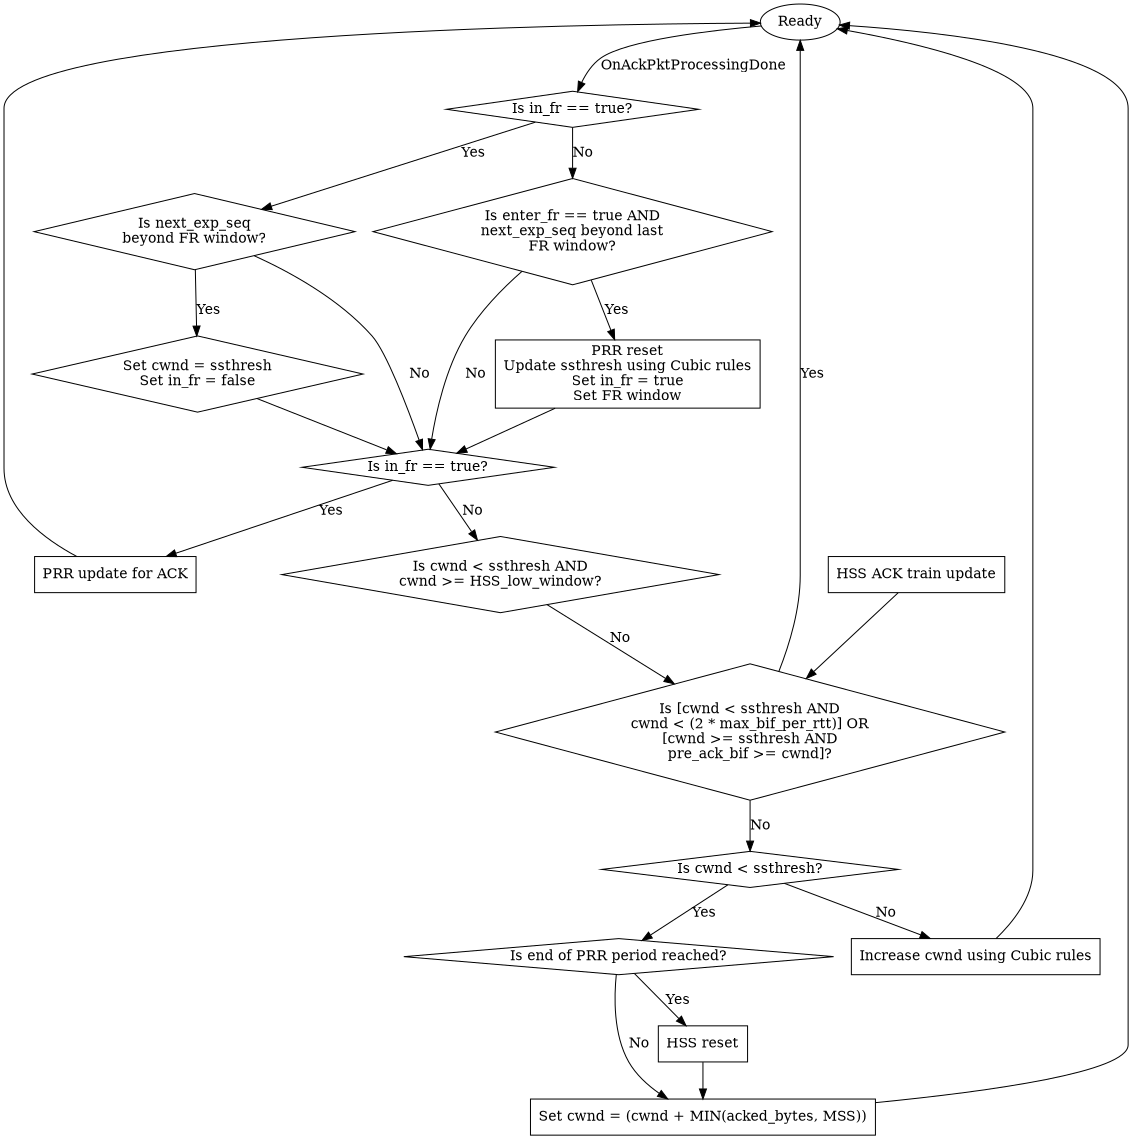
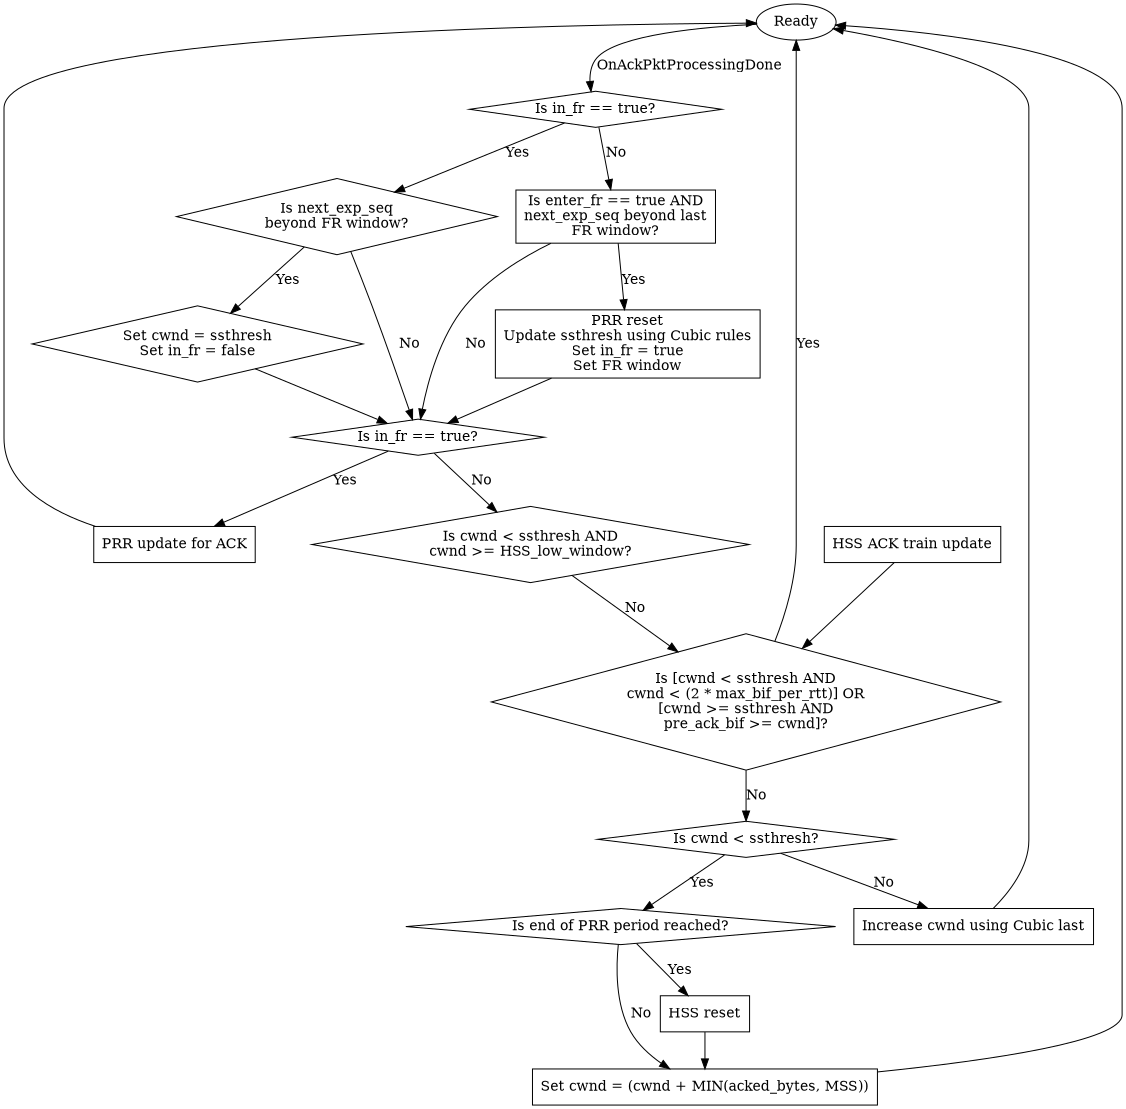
  digraph {
    node [shape=diamond]
    n1 [label=Ready shape=ellipse]
    n2 [label="Is in_fr == true?"]
    n3 [label="Is next_exp_seq\nbeyond FR window?"]
-   n4 [label="Is enter_fr == true AND\nnext_exp_seq beyond last\nFR window?"]
+   n4 [label="Is enter_fr == true AND\nnext_exp_seq beyond last\nFR window?" shape=box]
    n5 [label="Set cwnd = ssthresh\nSet in_fr = false"]
    n6 [label="Is in_fr == true?"]
    n7 [label="PRR update for ACK" shape=box]
    n8 [label="Is cwnd < ssthresh AND\ncwnd >= HSS_low_window?"]
    n9 [label="PRR reset\nUpdate ssthresh using Cubic rules\nSet in_fr = true\nSet FR window" shape=box]
    n10 [label="HSS ACK train update" shape=box]
    n11 [label="Is [cwnd < ssthresh AND\ncwnd < (2 * max_bif_per_rtt)] OR\n[cwnd >= ssthresh AND\npre_ack_bif >= cwnd]?"]
    n12 [label="Is cwnd < ssthresh?"]
    n13 [label="HSS reset" shape=box]
    n14 [label="Set cwnd = (cwnd + MIN(acked_bytes, MSS))" shape=box]
-   n15 [label="Increase cwnd using Cubic rules" shape=box]
+   n15 [label="Increase cwnd using Cubic last" shape=box]
    n16 [label="Is end of PRR period reached?"]
    n1 -> n2 [label=OnAckPktProcessingDone]
    n2 -> n3 [label=Yes]
    n2 -> n4 [label=No]
    n3 -> n5 [label=Yes]
    n3 -> n6 [label=No]
    n4 -> n6 [label=No]
    n4 -> n9 [label=Yes]
    n5 -> n6
    n6 -> n7 [label=Yes]
    n6 -> n8 [label=No]
    n7 -> n1
    n8 -> n11 [label=No]
    n9 -> n6
    n10 -> n11
    n11 -> n1 [label=Yes]
    n11 -> n12 [label=No]
    n12 -> n15 [label=No]
    n12 -> n16 [label=Yes]
    n13 -> n14
    n14 -> n1
    n15 -> n1
    n16 -> n13 [label=Yes]
    n16 -> n14 [label=No]
  }
